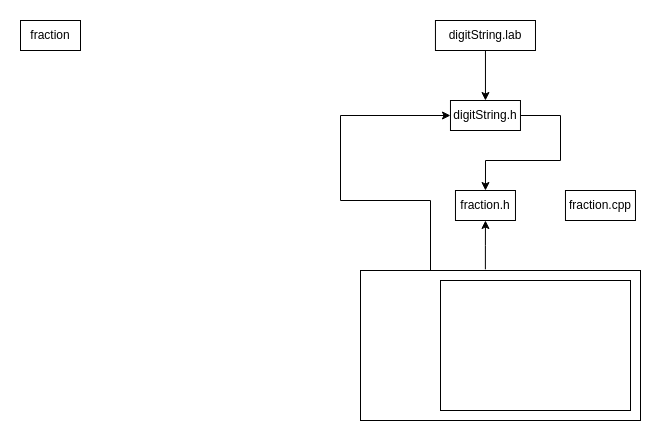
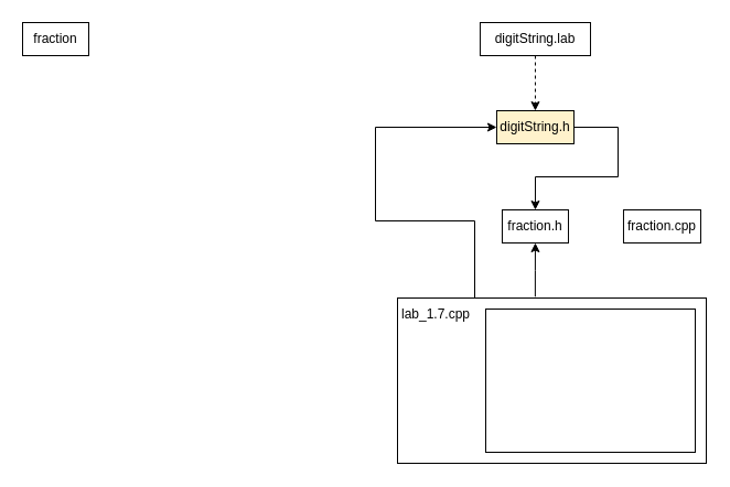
  <mxCell id="0" />
  <mxCell id="1" parent="0" />
  <mxCell id="2" value="fraction" style="rounded=0;whiteSpace=wrap;html=1;" vertex="1" parent="1"><mxGeometry x="20" y="20" width="60" height="30" as="geometry" /></mxCell>
  <mxCell id="3" value="" style="edgeStyle=orthogonalEdgeStyle;rounded=0;orthogonalLoop=1;jettySize=auto;html=1;exitX=1;exitY=0.5;exitDx=0;exitDy=0;entryX=0.5;entryY=0;entryDx=0;entryDy=0;" edge="1" source="5" target="4" parent="1"><mxGeometry relative="1" as="geometry"><mxPoint x="529.97" y="244" as="targetPoint" /><Array as="points"><mxPoint x="560" y="115" /><mxPoint x="560" y="160" /><mxPoint x="485" y="160" /></Array></mxGeometry></mxCell>
  <mxCell id="4" value="fraction.h" style="rounded=0;whiteSpace=wrap;html=1;" vertex="1" parent="1"><mxGeometry x="454.97" y="190" width="60" height="30" as="geometry" /></mxCell>
- <mxCell id="5" value="digitString.h" style="rounded=0;whiteSpace=wrap;html=1;" vertex="1" parent="1"><mxGeometry x="449.97" y="100" width="70" height="30" as="geometry" /></mxCell>
+ <mxCell id="5" value="digitString.h" style="rounded=0;whiteSpace=wrap;html=1;fillColor=#fff2cc;" vertex="1" parent="1"><mxGeometry x="449.97" y="100" width="70" height="30" as="geometry" /></mxCell>
  <mxCell id="6" value="fraction.cpp" style="rounded=0;whiteSpace=wrap;html=1;" vertex="1" parent="1"><mxGeometry x="564.97" y="190" width="70" height="30" as="geometry" /></mxCell>
- <mxCell id="7" value="" style="edgeStyle=orthogonalEdgeStyle;rounded=0;orthogonalLoop=1;jettySize=auto;html=1;" edge="1" parent="1" source="8" target="5"><mxGeometry relative="1" as="geometry" /></mxCell>
+ <mxCell id="7" value="" style="edgeStyle=orthogonalEdgeStyle;rounded=0;orthogonalLoop=1;jettySize=auto;html=1;dashed=1;" edge="1" parent="1" source="8" target="5"><mxGeometry relative="1" as="geometry" /></mxCell>
  <mxCell id="8" value="digitString.lab" style="rounded=0;whiteSpace=wrap;html=1;" vertex="1" parent="1"><mxGeometry x="434.95" y="20" width="100.03" height="30" as="geometry" /></mxCell>
  <mxCell id="9" value="" style="group" vertex="1" connectable="0" parent="1"><mxGeometry x="360" y="270" width="280" height="150" as="geometry" /></mxCell>
  <mxCell id="10" value="" style="rounded=0;whiteSpace=wrap;html=1;" vertex="1" parent="9"><mxGeometry width="280" height="150" as="geometry" /></mxCell>
+ <mxCell id="11" value="lab_1.7.cpp" style="text;html=1;align=center;verticalAlign=middle;whiteSpace=wrap;rounded=0;" vertex="1" parent="9"><mxGeometry x="4.97" width="60" height="30" as="geometry" /></mxCell>
  <mxCell id="12" value="" style="rounded=0;whiteSpace=wrap;html=1;" vertex="1" parent="9"><mxGeometry x="80" y="10" width="190" height="130" as="geometry" /></mxCell>
  <mxCell id="13" style="edgeStyle=orthogonalEdgeStyle;rounded=0;orthogonalLoop=1;jettySize=auto;html=1;entryX=0.5;entryY=1;entryDx=0;entryDy=0;exitX=0.446;exitY=-0.008;exitDx=0;exitDy=0;exitPerimeter=0;" edge="1" parent="1" source="10" target="4"><mxGeometry relative="1" as="geometry" /></mxCell>
  <mxCell id="14" style="edgeStyle=orthogonalEdgeStyle;rounded=0;orthogonalLoop=1;jettySize=auto;html=1;exitX=0.25;exitY=0;exitDx=0;exitDy=0;entryX=0;entryY=0.5;entryDx=0;entryDy=0;" edge="1" parent="1" source="10" target="5"><mxGeometry relative="1" as="geometry" /></mxCell>
